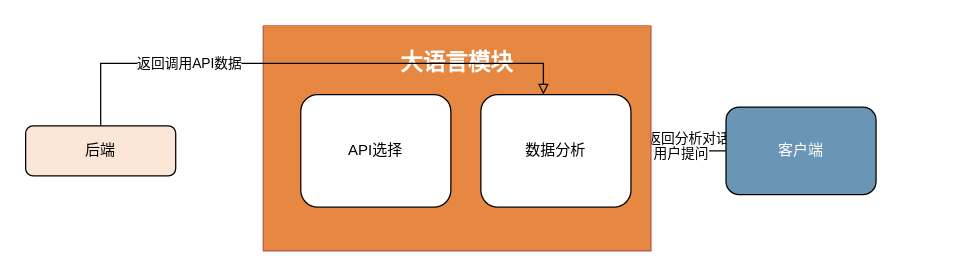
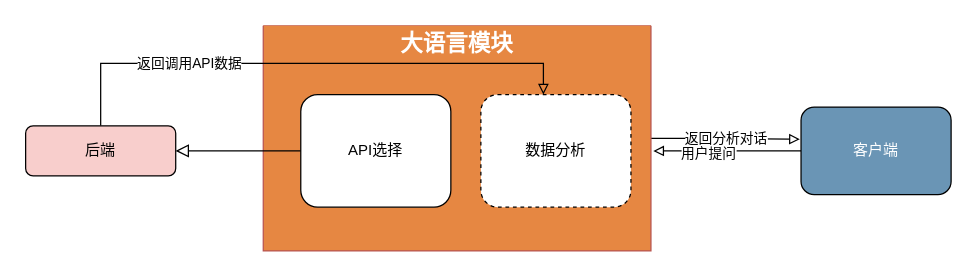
  <mxCell id="0" />
  <mxCell id="1" parent="0" />
  <mxCell id="2" value="返回分析对话" style="edgeStyle=orthogonalEdgeStyle;rounded=0;orthogonalLoop=1;jettySize=auto;html=1;entryX=-0.008;entryY=0.367;entryDx=0;entryDy=0;entryPerimeter=0;endArrow=block;endFill=0;" edge="1" parent="1" source="3" target="13"><mxGeometry relative="1" as="geometry" /></mxCell>
  <mxCell id="3" value="" style="swimlane;startSize=0;fillColor=#f8cecc;strokeColor=#b85450;swimlaneFillColor=#E68742;backgroundOutline=0;" vertex="1" parent="1"><mxGeometry x="210" y="20" width="310" height="180" as="geometry" /></mxCell>
  <mxCell id="4" value="API选择" style="rounded=1;whiteSpace=wrap;html=1;" vertex="1" parent="3"><mxGeometry x="30" y="55" width="120" height="90" as="geometry" /></mxCell>
- <mxCell id="5" value="数据分析" style="rounded=1;whiteSpace=wrap;html=1;" vertex="1" parent="3"><mxGeometry x="174" y="55" width="120" height="90" as="geometry" /></mxCell>
- <mxCell id="6" value="&lt;h2&gt;大语言模块&lt;/h2&gt;" style="text;html=1;strokeColor=none;fillColor=none;align=center;verticalAlign=middle;whiteSpace=wrap;rounded=0;fontColor=#FFFFFF;fontFamily=得意黑;fontSource=https%3A%2F%2Fgithub.com%2FKonghaYao%2Fchinese-free-web-font-storage%2Ftree%2Fbranch%2Fpackages%2Fdyh%2Ffonts;" vertex="1" parent="3"><mxGeometry x="100" y="15" width="110" height="30" as="geometry" /></mxCell>
+ <mxCell id="5" value="数据分析" style="rounded=1;whiteSpace=wrap;html=1;dashed=1;" vertex="1" parent="3"><mxGeometry x="174" y="55" width="120" height="90" as="geometry" /></mxCell>
+ <mxCell id="6" value="&lt;h2&gt;大语言模块&lt;/h2&gt;" style="text;html=1;strokeColor=none;fillColor=none;align=center;verticalAlign=middle;whiteSpace=wrap;rounded=0;fontColor=#FFFFFF;fontFamily=得意黑;fontSource=https%3A%2F%2Fgithub.com%2FKonghaYao%2Fchinese-free-web-font-storage%2Ftree%2Fbranch%2Fpackages%2Fdyh%2Ffonts;" vertex="1" parent="3"><mxGeometry x="100" width="110" height="30" as="geometry" /></mxCell>
  <mxCell id="7" style="edgeStyle=orthogonalEdgeStyle;rounded=0;orthogonalLoop=1;jettySize=auto;html=1;endArrow=block;endFill=0;" edge="1" parent="1" source="9" target="5"><mxGeometry relative="1" as="geometry"><Array as="points"><mxPoint x="80" y="50" /><mxPoint x="434" y="50" /></Array></mxGeometry></mxCell>
  <mxCell id="8" value="返回调用API数据" style="edgeLabel;html=1;align=center;verticalAlign=middle;resizable=0;points=[];" vertex="1" connectable="0" parent="7"><mxGeometry x="-0.441" y="1" relative="1" as="geometry"><mxPoint as="offset" /></mxGeometry></mxCell>
- <mxCell id="9" value="后端" style="rounded=1;whiteSpace=wrap;html=1;fontSize=12;glass=0;strokeWidth=1;shadow=0;fillColor=#FBE6D8;" parent="1" vertex="1"><mxGeometry y="100" width="120" height="40" as="geometry" x="20" /></mxCell>
+ <mxCell id="9" value="后端" style="rounded=1;whiteSpace=wrap;html=1;fontSize=12;glass=0;strokeWidth=1;shadow=0;fillColor=#f8cecc;" parent="1" vertex="1"><mxGeometry y="100" width="120" height="40" as="geometry" x="20" /></mxCell>
+ <mxCell id="10" value="" style="rounded=0;html=1;jettySize=auto;orthogonalLoop=1;fontSize=11;endArrow=block;endFill=0;endSize=8;strokeWidth=1;shadow=0;labelBackgroundColor=none;edgeStyle=orthogonalEdgeStyle;entryX=1;entryY=0.5;entryDx=0;entryDy=0;exitX=0;exitY=0.5;exitDx=0;exitDy=0;" parent="1" source="4" target="9" edge="1"><mxGeometry relative="1" as="geometry"><mxPoint x="180" y="120" as="targetPoint" /></mxGeometry></mxCell>
  <mxCell id="11" style="edgeStyle=orthogonalEdgeStyle;rounded=0;orthogonalLoop=1;jettySize=auto;html=1;entryX=1.006;entryY=0.556;entryDx=0;entryDy=0;entryPerimeter=0;endArrow=block;endFill=0;" edge="1" parent="1" source="13" target="3"><mxGeometry relative="1" as="geometry" /></mxCell>
  <mxCell id="12" value="用户提问" style="edgeLabel;html=1;align=center;verticalAlign=middle;resizable=0;points=[];" vertex="1" connectable="0" parent="11"><mxGeometry x="0.264" y="1" relative="1" as="geometry"><mxPoint as="offset" /></mxGeometry></mxCell>
- <mxCell id="13" value="&lt;font data-font-src=&quot;https://github.com/KonghaYao/chinese-free-web-font-storage/tree/branch/packages/dyh/fonts&quot; face=&quot;得意黑&quot; color=&quot;#ffffff&quot;&gt;客户端&lt;/font&gt;" style="rounded=1;whiteSpace=wrap;html=1;fillColor=#6A95B5;" vertex="1" parent="1"><mxGeometry x="580" y="85" width="120" height="70" as="geometry" /></mxCell>
+ <mxCell id="13" value="&lt;font data-font-src=&quot;https://github.com/KonghaYao/chinese-free-web-font-storage/tree/branch/packages/dyh/fonts&quot; face=&quot;得意黑&quot; color=&quot;#ffffff&quot;&gt;客户端&lt;/font&gt;" style="rounded=1;whiteSpace=wrap;html=1;fillColor=#6A95B5;" vertex="1" parent="1"><mxGeometry x="640" y="85" width="120" height="70" as="geometry" /></mxCell>
